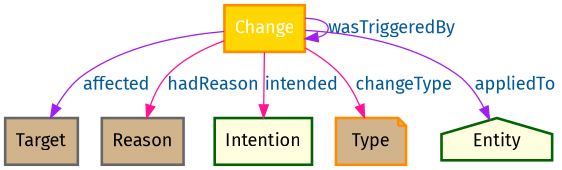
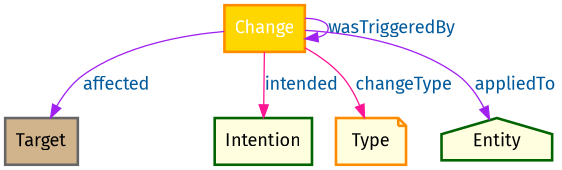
  digraph {
    fontname="Fira Sans"
    node [color=darkorange fillcolor=tan fontname="Fira Sans" shape=box style="bold,filled"]
    edge [color=purple fontcolor="#005A9C" fontname="Fira Sans"]
    n1 [fillcolor=gold fontcolor="#ffffff" label=Change style="filled,bold"]
    Target [color=gray40]
-   Reason [color=gray40]
    Intention [color=darkgreen fillcolor=lightyellow]
-   Type [shape=note]
+   Type [fillcolor=lightyellow shape=note]
    Entity [color=darkgreen fillcolor=lightyellow shape=house]
    n1 -> n1 [label=wasTriggeredBy]
    n1 -> Target [label=affected]
-   n1 -> Reason [color=deeppink label=hadReason]
    n1 -> Intention [color=deeppink label=intended]
    n1 -> Type [color=deeppink label=changeType]
    n1 -> Entity [label=appliedTo]
  }
